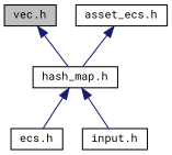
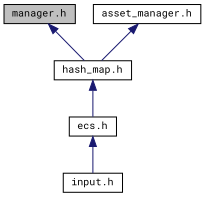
  digraph {
    fontname="Roboto Mono"
    node [color=black fillcolor=white fontname="Roboto Mono" fontsize=10 shape=record style=filled]
    edge [color=midnightblue dir=back fontname="Roboto Mono" fontsize=10 labelfontname=Helvetica labelfontsize=10 style=solid]
-   n1 [fillcolor=grey75 fontcolor=black height=0.2 label="vec.h" width=0.4]
+   n1 [fillcolor=grey75 fontcolor=black height=0.2 label="manager.h" width=0.4]
    n2 [height=0.2 label="hash_map.h" width=0.4]
    n3 [height=0.2 label="ecs.h" width=0.4]
-   n4 [height=0.2 label="asset_ecs.h" width=0.4]
+   n4 [height=0.2 label="asset_manager.h" width=0.4]
    n5 [height=0.2 label="input.h" width=0.4]
    n1 -> n2
    n2 -> n3
-   n2 -> n5
+   n3 -> n5
    n4 -> n2
  }
